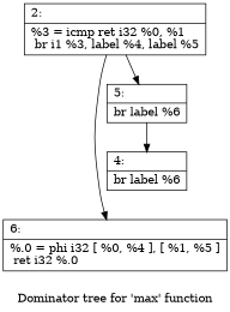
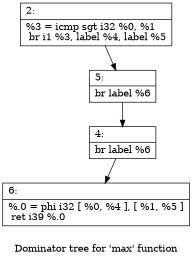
  digraph {
    label="Dominator tree for 'max' function"
    node [shape=record]
-   n1 [label="{2:\l|  %3 = icmp ret i32 %0, %1\l  br i1 %3, label %4, label %5\l}"]
-   n2 [label="{6:\l|  %.0 = phi i32 [ %0, %4 ], [ %1, %5 ]\l  ret i32 %.0\l}"]
+   n1 [label="{2:\l|  %3 = icmp sgt i32 %0, %1\l  br i1 %3, label %4, label %5\l}"]
+   n2 [label="{6:\l|  %.0 = phi i32 [ %0, %4 ], [ %1, %5 ]\l  ret i39 %.0\l}"]
    n3 [label="{5:\l|  br label %6\l}"]
    n4 [label="{4:\l|  br label %6\l}"]
-   n1 -> n2
+   n4 -> n2
    n1 -> n3
    n3 -> n4
  }
